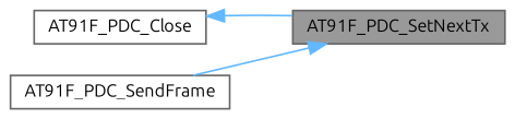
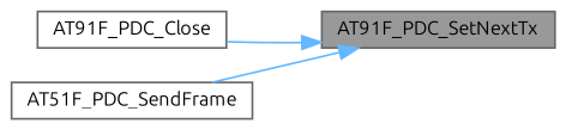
  digraph {
    fontname=Ubuntu
    rankdir=RL
    node [color=grey40 fillcolor=white fontname=Ubuntu fontsize=10 shape=box style=filled]
    edge [color=steelblue1 dir=back fontname=Ubuntu fontsize=10 labelfontname=Helvetica labelfontsize=10 style=solid]
    n1 [color=gray40 fillcolor=grey60 fontcolor=black height=0.2 label=AT91F_PDC_SetNextTx width=0.4]
    n2 [height=0.2 label=AT91F_PDC_Close width=0.4]
-   n3 [height=0.2 label=AT91F_PDC_SendFrame width=0.4]
-   n2 -> n1
+   n3 [height=0.2 label=AT51F_PDC_SendFrame width=0.4]
+   n1 -> n2
    n1 -> n3
  }
